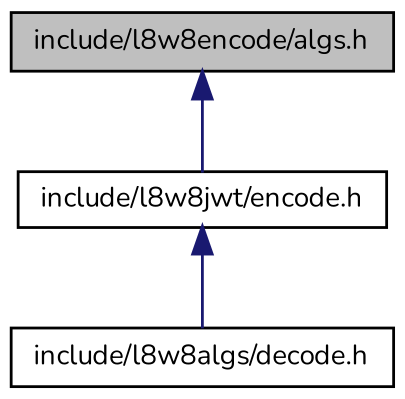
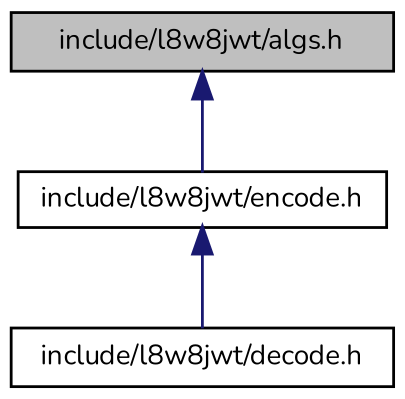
  digraph {
    fontname=Nunito
    node [color=black fillcolor=white fontname=Nunito fontsize=10 shape=record style=filled]
    edge [color=midnightblue dir=back fontname=Nunito fontsize=10 labelfontname=Helvetica labelfontsize=10 style=solid]
-   n1 [fillcolor=grey75 fontcolor=black height=0.2 label="include/l8w8encode/algs.h" width=0.4]
+   n1 [fillcolor=grey75 fontcolor=black height=0.2 label="include/l8w8jwt/algs.h" width=0.4]
    n2 [height=0.2 label="include/l8w8jwt/encode.h" width=0.4]
-   n3 [height=0.2 label="include/l8w8algs/decode.h" width=0.4]
+   n3 [height=0.2 label="include/l8w8jwt/decode.h" width=0.4]
    n1 -> n2
    n2 -> n3
  }
